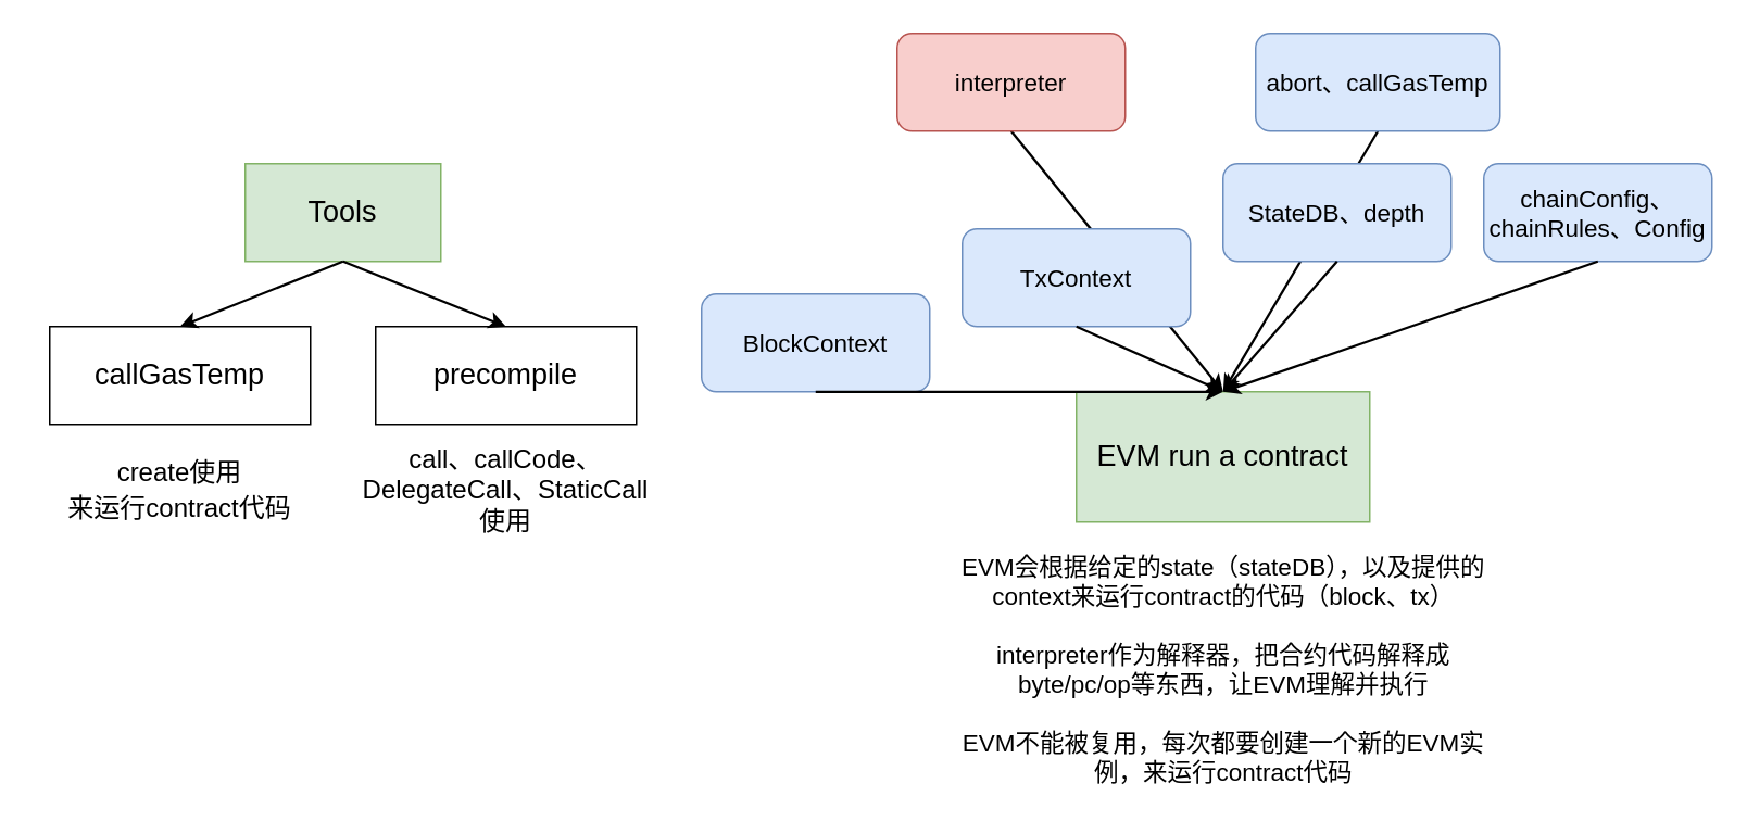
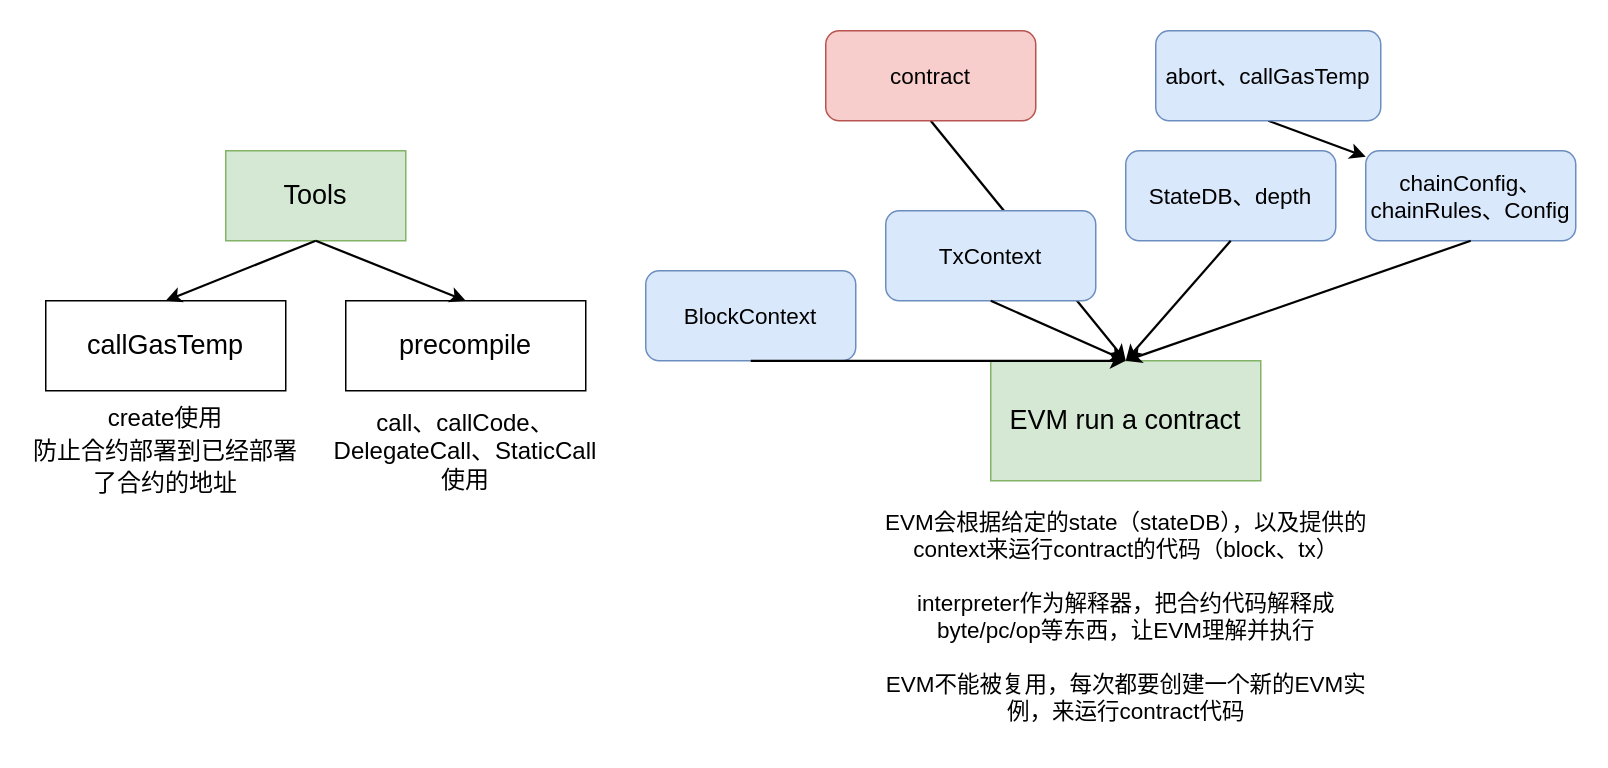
  <mxCell id="0" />
  <mxCell id="1" parent="0" />
- <mxCell id="2" value="" style="endArrow=classic;html=1;rounded=0;fontSize=15;strokeWidth=1.5;exitX=0.5;exitY=1;exitDx=0;exitDy=0;entryX=0.5;entryY=0;entryDx=0;entryDy=0;" edge="1" parent="1" source="19" target="4"><mxGeometry width="50" height="50" relative="1" as="geometry"><mxPoint x="830" y="170" as="sourcePoint" /><mxPoint x="760" y="250" as="targetPoint" /></mxGeometry></mxCell>
+ <mxCell id="2" value="" style="endArrow=classic;html=1;rounded=0;fontSize=15;strokeWidth=1.5;exitX=0.5;exitY=1;exitDx=0;exitDy=0;" edge="1" parent="1" source="19" target="17"><mxGeometry width="50" height="50" relative="1" as="geometry"><mxPoint x="830" y="170" as="sourcePoint" /><mxPoint x="760" y="250" as="targetPoint" /></mxGeometry></mxCell>
  <mxCell id="3" value="" style="endArrow=classic;html=1;rounded=0;fontSize=15;strokeWidth=1.5;exitX=0.5;exitY=1;exitDx=0;exitDy=0;" edge="1" parent="1" source="18"><mxGeometry width="50" height="50" relative="1" as="geometry"><mxPoint x="850" y="90" as="sourcePoint" /><mxPoint x="750" y="240" as="targetPoint" /></mxGeometry></mxCell>
  <mxCell id="4" value="&lt;font style=&quot;font-size: 18px;&quot;&gt;EVM run a contract&lt;/font&gt;" style="rounded=0;whiteSpace=wrap;html=1;fillColor=#d5e8d4;strokeColor=#82b366;" vertex="1" parent="1"><mxGeometry x="660" y="240" width="180" height="80" as="geometry" /></mxCell>
  <mxCell id="5" value="&lt;font style=&quot;font-size: 15px;&quot;&gt;BlockContext&lt;/font&gt;" style="rounded=1;whiteSpace=wrap;html=1;fillColor=#dae8fc;strokeColor=#6c8ebf;" vertex="1" parent="1"><mxGeometry x="430" y="180" width="140" height="60" as="geometry" /></mxCell>
  <mxCell id="6" value="&lt;font style=&quot;font-size: 15px;&quot;&gt;TxContext&lt;/font&gt;" style="rounded=1;whiteSpace=wrap;html=1;fillColor=#dae8fc;strokeColor=#6c8ebf;" vertex="1" parent="1"><mxGeometry x="590" y="140" width="140" height="60" as="geometry" /></mxCell>
  <mxCell id="7" value="" style="endArrow=classic;html=1;rounded=0;fontSize=18;strokeWidth=1.5;exitX=0.5;exitY=1;exitDx=0;exitDy=0;entryX=0.5;entryY=0;entryDx=0;entryDy=0;" edge="1" parent="1" source="5" target="4"><mxGeometry width="50" height="50" relative="1" as="geometry"><mxPoint x="550" y="260" as="sourcePoint" /><mxPoint x="600" y="210" as="targetPoint" /></mxGeometry></mxCell>
  <mxCell id="8" value="" style="endArrow=classic;html=1;rounded=0;fontSize=18;strokeWidth=1.5;exitX=0.5;exitY=1;exitDx=0;exitDy=0;entryX=0.5;entryY=0;entryDx=0;entryDy=0;" edge="1" parent="1" source="6" target="4"><mxGeometry width="50" height="50" relative="1" as="geometry"><mxPoint x="440" y="170" as="sourcePoint" /><mxPoint x="560" y="250" as="targetPoint" /></mxGeometry></mxCell>
  <mxCell id="9" value="Tools" style="rounded=0;whiteSpace=wrap;html=1;fontSize=18;fillColor=#d5e8d4;strokeColor=#82b366;" vertex="1" parent="1"><mxGeometry y="100" width="120" height="60" as="geometry" x="150" /></mxCell>
  <mxCell id="10" value="callGasTemp" style="rounded=0;whiteSpace=wrap;html=1;fontSize=18;" vertex="1" parent="1"><mxGeometry x="30" y="200" width="160" height="60" as="geometry" /></mxCell>
  <mxCell id="11" value="precompile" style="rounded=0;whiteSpace=wrap;html=1;fontSize=18;" vertex="1" parent="1"><mxGeometry x="230" y="200" width="160" height="60" as="geometry" /></mxCell>
  <mxCell id="12" value="" style="endArrow=classic;html=1;rounded=0;fontSize=18;strokeWidth=1.5;exitX=0.5;exitY=1;exitDx=0;exitDy=0;entryX=0.5;entryY=0;entryDx=0;entryDy=0;" edge="1" parent="1" source="9" target="10"><mxGeometry width="50" height="50" relative="1" as="geometry"><mxPoint x="460" y="330" as="sourcePoint" /><mxPoint x="510" y="280" as="targetPoint" /></mxGeometry></mxCell>
  <mxCell id="13" value="" style="endArrow=classic;html=1;rounded=0;fontSize=18;strokeWidth=1.5;exitX=0.5;exitY=1;exitDx=0;exitDy=0;entryX=0.5;entryY=0;entryDx=0;entryDy=0;" edge="1" parent="1" source="9" target="11"><mxGeometry width="50" height="50" relative="1" as="geometry"><mxPoint x="220" y="170" as="sourcePoint" /><mxPoint x="120" y="210" as="targetPoint" /></mxGeometry></mxCell>
- <mxCell id="14" value="&lt;font style=&quot;font-size: 16px;&quot;&gt;create使用&lt;br&gt;来运行contract代码&lt;/font&gt;" style="text;html=1;strokeColor=none;fillColor=none;align=center;verticalAlign=middle;whiteSpace=wrap;rounded=0;fontSize=18;" vertex="1" parent="1"><mxGeometry x="20" y="270" width="180" height="60" as="geometry" /></mxCell>
+ <mxCell id="14" value="&lt;font style=&quot;font-size: 16px;&quot;&gt;create使用&lt;br&gt;防止合约部署到已经部署了合约的地址&lt;/font&gt;" style="text;html=1;strokeColor=none;fillColor=none;align=center;verticalAlign=middle;whiteSpace=wrap;rounded=0;fontSize=18;" vertex="1" parent="1"><mxGeometry x="20" y="270" width="180" height="60" as="geometry" /></mxCell>
  <mxCell id="15" value="call、callCode、DelegateCall、StaticCall使用" style="text;html=1;strokeColor=none;fillColor=none;align=center;verticalAlign=middle;whiteSpace=wrap;rounded=0;fontSize=16;" vertex="1" parent="1"><mxGeometry x="215" y="265" width="190" height="70" as="geometry" /></mxCell>
  <mxCell id="16" value="&lt;font style=&quot;font-size: 15px;&quot;&gt;StateDB、depth&lt;/font&gt;" style="rounded=1;whiteSpace=wrap;html=1;fillColor=#dae8fc;strokeColor=#6c8ebf;" vertex="1" parent="1"><mxGeometry x="750" y="100" width="140" height="60" as="geometry" /></mxCell>
  <mxCell id="17" value="&lt;font style=&quot;font-size: 15px;&quot;&gt;chainConfig、chainRules、Config&lt;/font&gt;" style="rounded=1;whiteSpace=wrap;html=1;fillColor=#dae8fc;strokeColor=#6c8ebf;" vertex="1" parent="1"><mxGeometry x="910" y="100" width="140" height="60" as="geometry" /></mxCell>
- <mxCell id="18" value="&lt;font style=&quot;font-size: 15px;&quot;&gt;interpreter&lt;/font&gt;" style="rounded=1;whiteSpace=wrap;html=1;fillColor=#f8cecc;strokeColor=#b85450;" vertex="1" parent="1"><mxGeometry x="550" y="20" width="140" height="60" as="geometry" /></mxCell>
+ <mxCell id="18" value="&lt;font style=&quot;font-size: 15px;&quot;&gt;contract&lt;/font&gt;" style="rounded=1;whiteSpace=wrap;html=1;fillColor=#f8cecc;strokeColor=#b85450;" vertex="1" parent="1"><mxGeometry x="550" y="20" width="140" height="60" as="geometry" /></mxCell>
  <mxCell id="19" value="&lt;font style=&quot;font-size: 15px;&quot;&gt;abort、callGasTemp&lt;/font&gt;" style="rounded=1;whiteSpace=wrap;html=1;fillColor=#dae8fc;strokeColor=#6c8ebf;" vertex="1" parent="1"><mxGeometry x="770" y="20" width="150" height="60" as="geometry" /></mxCell>
  <mxCell id="20" value="" style="endArrow=classic;html=1;rounded=0;fontSize=15;strokeWidth=1.5;exitX=0.5;exitY=1;exitDx=0;exitDy=0;entryX=0.5;entryY=0;entryDx=0;entryDy=0;" edge="1" parent="1" source="16" target="4"><mxGeometry width="50" height="50" relative="1" as="geometry"><mxPoint x="760" y="230" as="sourcePoint" /><mxPoint x="810" y="180" as="targetPoint" /></mxGeometry></mxCell>
  <mxCell id="21" value="" style="endArrow=classic;html=1;rounded=0;fontSize=15;strokeWidth=1.5;exitX=0.5;exitY=1;exitDx=0;exitDy=0;entryX=0.5;entryY=0;entryDx=0;entryDy=0;" edge="1" parent="1" source="17" target="4"><mxGeometry width="50" height="50" relative="1" as="geometry"><mxPoint x="830" y="170" as="sourcePoint" /><mxPoint x="760" y="250" as="targetPoint" /></mxGeometry></mxCell>
  <mxCell id="22" value="EVM会根据给定的state（stateDB），以及提供的context来运行contract的代码（block、tx）&lt;br&gt;&lt;br&gt;interpreter作为解释器，把合约代码解释成byte/pc/op等东西，让EVM理解并执行&lt;br&gt;&lt;br&gt;EVM不能被复用，每次都要创建一个新的EVM实例，来运行contract代码" style="text;html=1;strokeColor=none;fillColor=none;align=center;verticalAlign=middle;whiteSpace=wrap;rounded=0;fontSize=15;" vertex="1" parent="1"><mxGeometry x="578.75" y="330" width="342.5" height="160" as="geometry" /></mxCell>
